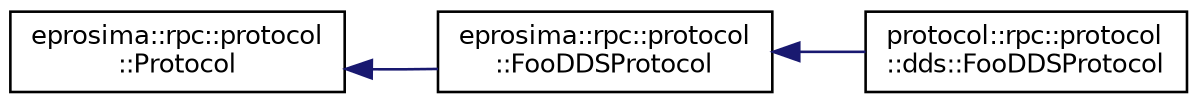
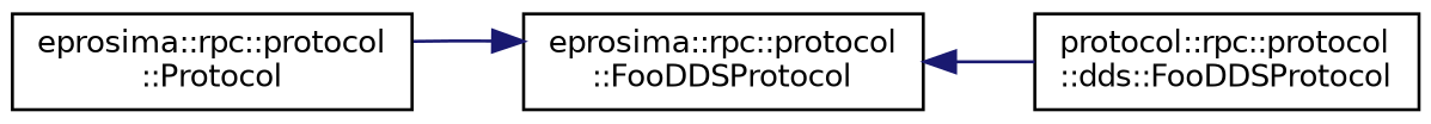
  digraph {
    rankdir=LR
    node [color=black fillcolor=white fontname=Helvetica fontsize=10 shape=record style=filled]
    edge [color=midnightblue dir=back fontname=Helvetica fontsize=10 labelfontname=Helvetica labelfontsize=10 style=solid]
    n1 [height=0.2 label="eprosima::rpc::protocol\l::Protocol" width=0.4]
    n2 [height=0.2 label="eprosima::rpc::protocol\l::FooDDSProtocol" width=0.4]
    n3 [height=0.2 label="protocol::rpc::protocol\l::dds::FooDDSProtocol" width=0.4]
-   n1 -> n2
+   n2 -> n1
    n2 -> n3
  }
